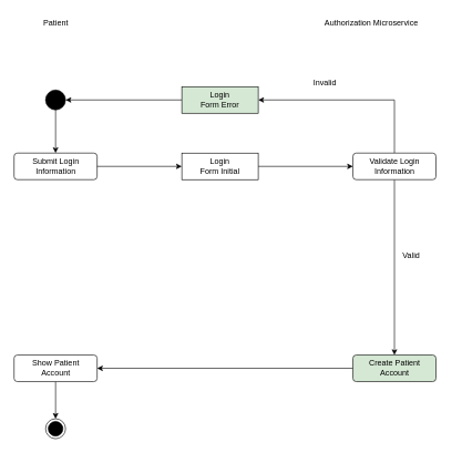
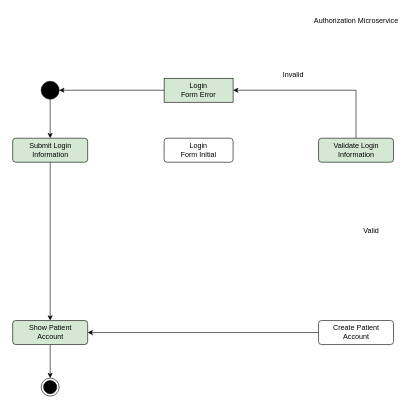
  <mxCell id="0" />
  <mxCell id="1" parent="0" />
- <mxCell id="2" value="Patient&lt;br&gt;" style="text;html=1;align=center;verticalAlign=middle;resizable=0;points=[];autosize=1;strokeColor=none;fillColor=none;" vertex="1" parent="1"><mxGeometry x="53" y="20" width="60" height="30" as="geometry" /></mxCell>
- <mxCell id="3" value="Authorization Microservice" style="text;html=1;align=center;verticalAlign=middle;resizable=0;points=[];autosize=1;strokeColor=none;fillColor=none;" vertex="1" parent="1"><mxGeometry x="478" y="20" width="160" height="30" as="geometry" /></mxCell>
+ <mxCell id="3" value="Authorization Microservice" style="text;html=1;align=center;verticalAlign=middle;resizable=0;points=[];autosize=1;strokeColor=none;fillColor=none;" vertex="1" parent="1"><mxGeometry x="513" y="20" width="160" height="30" as="geometry" /></mxCell>
  <mxCell id="4" style="edgeStyle=orthogonalEdgeStyle;rounded=0;orthogonalLoop=1;jettySize=auto;html=1;entryX=0.5;entryY=0;entryDx=0;entryDy=0;" edge="1" parent="1" source="5" target="7"><mxGeometry relative="1" as="geometry" /></mxCell>
  <mxCell id="5" value="" style="ellipse;fillColor=strokeColor;html=1;" vertex="1" parent="1"><mxGeometry x="68" y="135" width="30" height="30" as="geometry" /></mxCell>
- <mxCell id="6" style="edgeStyle=orthogonalEdgeStyle;rounded=0;orthogonalLoop=1;jettySize=auto;html=1;entryX=0;entryY=0.5;entryDx=0;entryDy=0;" edge="1" parent="1" source="17" target="10"><mxGeometry relative="1" as="geometry" /></mxCell>
- <mxCell id="7" value="Submit Login&lt;br&gt;Information" style="html=1;align=center;verticalAlign=middle;rounded=1;absoluteArcSize=1;arcSize=10;dashed=0;whiteSpace=wrap;" vertex="1" parent="1"><mxGeometry x="20.5" y="230" width="125" height="40" as="geometry" /></mxCell>
- <mxCell id="8" style="edgeStyle=orthogonalEdgeStyle;rounded=0;orthogonalLoop=1;jettySize=auto;html=1;entryX=0.5;entryY=0;entryDx=0;entryDy=0;" edge="1" parent="1" source="10" target="12"><mxGeometry relative="1" as="geometry" /></mxCell>
+ <mxCell id="7" value="Submit Login&lt;br&gt;Information" style="html=1;align=center;verticalAlign=middle;rounded=1;absoluteArcSize=1;arcSize=10;dashed=0;whiteSpace=wrap;fillColor=#d5e8d4;" vertex="1" parent="1"><mxGeometry x="20.5" y="230" width="125" height="40" as="geometry" /></mxCell>
  <mxCell id="9" style="edgeStyle=orthogonalEdgeStyle;rounded=0;orthogonalLoop=1;jettySize=auto;html=1;exitX=0.5;exitY=0;exitDx=0;exitDy=0;entryX=1;entryY=0.5;entryDx=0;entryDy=0;" edge="1" parent="1" source="10" target="19"><mxGeometry relative="1" as="geometry" /></mxCell>
- <mxCell id="10" value="Validate Login&lt;br&gt;Information" style="html=1;align=center;verticalAlign=middle;rounded=1;absoluteArcSize=1;arcSize=10;dashed=0;whiteSpace=wrap;" vertex="1" parent="1"><mxGeometry x="530.5" y="230" width="125" height="40" as="geometry" /></mxCell>
+ <mxCell id="10" value="Validate Login&lt;br&gt;Information" style="html=1;align=center;verticalAlign=middle;rounded=1;absoluteArcSize=1;arcSize=10;dashed=0;whiteSpace=wrap;fillColor=#d5e8d4;" vertex="1" parent="1"><mxGeometry x="530.5" y="230" width="125" height="40" as="geometry" /></mxCell>
  <mxCell id="11" style="edgeStyle=orthogonalEdgeStyle;rounded=0;orthogonalLoop=1;jettySize=auto;html=1;entryX=1;entryY=0.5;entryDx=0;entryDy=0;" edge="1" parent="1" source="12" target="15"><mxGeometry relative="1" as="geometry" /></mxCell>
- <mxCell id="12" value="Create Patient&lt;br&gt;Account" style="html=1;align=center;verticalAlign=middle;rounded=1;absoluteArcSize=1;arcSize=10;dashed=0;whiteSpace=wrap;fillColor=#d5e8d4;" vertex="1" parent="1"><mxGeometry x="530.5" y="534" width="125" height="40" as="geometry" /></mxCell>
+ <mxCell id="12" value="Create Patient&lt;br&gt;Account" style="html=1;align=center;verticalAlign=middle;rounded=1;absoluteArcSize=1;arcSize=10;dashed=0;whiteSpace=wrap;" vertex="1" parent="1"><mxGeometry x="530.5" y="534" width="125" height="40" as="geometry" /></mxCell>
  <mxCell id="13" value="Valid" style="text;html=1;align=center;verticalAlign=middle;resizable=0;points=[];autosize=1;strokeColor=none;fillColor=none;" vertex="1" parent="1"><mxGeometry x="593" y="370" width="50" height="30" as="geometry" /></mxCell>
  <mxCell id="14" style="edgeStyle=orthogonalEdgeStyle;rounded=0;orthogonalLoop=1;jettySize=auto;html=1;entryX=0.5;entryY=0;entryDx=0;entryDy=0;" edge="1" parent="1" source="15" target="21"><mxGeometry relative="1" as="geometry" /></mxCell>
- <mxCell id="15" value="Show Patient&lt;br&gt;Account" style="html=1;align=center;verticalAlign=middle;rounded=1;absoluteArcSize=1;arcSize=10;dashed=0;whiteSpace=wrap;" vertex="1" parent="1"><mxGeometry x="20.5" y="534" width="125" height="40" as="geometry" /></mxCell>
- <mxCell id="16" value="" style="edgeStyle=orthogonalEdgeStyle;rounded=0;orthogonalLoop=1;jettySize=auto;html=1;entryX=0;entryY=0.5;entryDx=0;entryDy=0;" edge="1" parent="1" source="7" target="17"><mxGeometry relative="1" as="geometry"><mxPoint x="146" y="250" as="sourcePoint" /><mxPoint x="531" y="450" as="targetPoint" /></mxGeometry></mxCell>
- <mxCell id="17" value="Login&lt;br&gt;Form Initial" style="html=1;align=center;verticalAlign=middle;rounded=0;absoluteArcSize=1;arcSize=10;dashed=0;whiteSpace=wrap;" vertex="1" parent="1"><mxGeometry x="273" y="230" width="115" height="40" as="geometry" /></mxCell>
+ <mxCell id="15" value="Show Patient&lt;br&gt;Account" style="html=1;align=center;verticalAlign=middle;rounded=1;absoluteArcSize=1;arcSize=10;dashed=0;whiteSpace=wrap;fillColor=#d5e8d4;" vertex="1" parent="1"><mxGeometry x="20.5" y="534" width="125" height="40" as="geometry" /></mxCell>
+ <mxCell id="16" value="" style="edgeStyle=orthogonalEdgeStyle;rounded=0;orthogonalLoop=1;jettySize=auto;html=1;" edge="1" parent="1" source="7" target="15"><mxGeometry relative="1" as="geometry"><mxPoint x="146" y="250" as="sourcePoint" /><mxPoint x="531" y="450" as="targetPoint" /></mxGeometry></mxCell>
+ <mxCell id="17" value="Login&lt;br&gt;Form Initial" style="html=1;align=center;verticalAlign=middle;absoluteArcSize=1;arcSize=10;dashed=0;whiteSpace=wrap;rounded=1;" vertex="1" parent="1"><mxGeometry x="273" y="230" width="115" height="40" as="geometry" /></mxCell>
  <mxCell id="18" style="edgeStyle=orthogonalEdgeStyle;rounded=0;orthogonalLoop=1;jettySize=auto;html=1;entryX=1;entryY=0.5;entryDx=0;entryDy=0;" edge="1" parent="1" source="19" target="5"><mxGeometry relative="1" as="geometry" /></mxCell>
  <mxCell id="19" value="Login&lt;br&gt;Form Error" style="html=1;align=center;verticalAlign=middle;rounded=0;absoluteArcSize=1;arcSize=10;dashed=0;whiteSpace=wrap;fillColor=#d5e8d4;" vertex="1" parent="1"><mxGeometry x="273" y="130" width="115" height="40" as="geometry" /></mxCell>
  <mxCell id="20" value="Invalid" style="text;html=1;align=center;verticalAlign=middle;resizable=0;points=[];autosize=1;strokeColor=none;fillColor=none;" vertex="1" parent="1"><mxGeometry x="458" y="110" width="60" height="30" as="geometry" /></mxCell>
  <mxCell id="21" value="" style="ellipse;html=1;shape=endState;fillColor=strokeColor;" vertex="1" parent="1"><mxGeometry x="68" y="630" width="30" height="30" as="geometry" /></mxCell>
